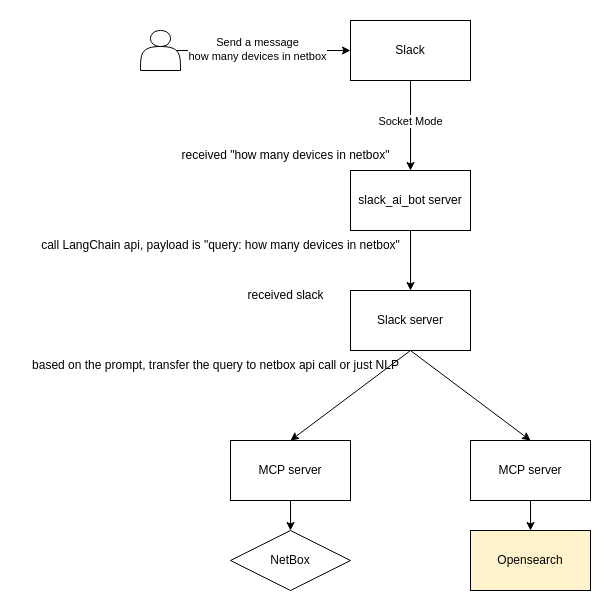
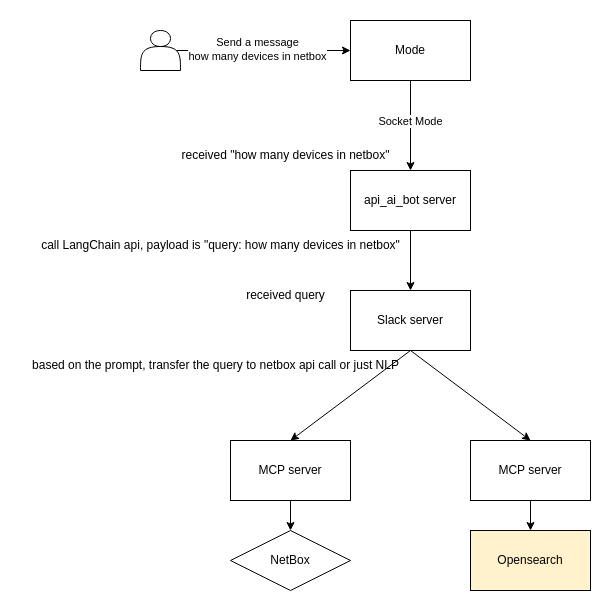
  <mxCell id="0" />
  <mxCell id="1" parent="0" />
  <mxCell id="2" style="edgeStyle=none;html=1;exitX=0.5;exitY=1;exitDx=0;exitDy=0;entryX=0.5;entryY=0;entryDx=0;entryDy=0;" edge="1" parent="1" source="3" target="12"><mxGeometry relative="1" as="geometry"><mxPoint x="410" y="310" as="targetPoint" /></mxGeometry></mxCell>
- <mxCell id="3" value="slack_ai_bot server" style="whiteSpace=wrap;html=1;" vertex="1" parent="1"><mxGeometry x="350" y="170" width="120" height="60" as="geometry" /></mxCell>
+ <mxCell id="3" value="api_ai_bot server" style="whiteSpace=wrap;html=1;" vertex="1" parent="1"><mxGeometry x="350" y="170" width="120" height="60" as="geometry" /></mxCell>
  <mxCell id="4" style="edgeStyle=none;html=1;exitX=0.9;exitY=0.5;exitDx=0;exitDy=0;exitPerimeter=0;entryX=0;entryY=0.5;entryDx=0;entryDy=0;" edge="1" parent="1" source="6" target="9"><mxGeometry relative="1" as="geometry" /></mxCell>
  <mxCell id="5" value="Send a message&lt;div&gt;how many devices in netbox&lt;/div&gt;" style="edgeLabel;html=1;align=center;verticalAlign=middle;resizable=0;points=[];" vertex="1" connectable="0" parent="4"><mxGeometry x="-0.08" y="2" relative="1" as="geometry"><mxPoint as="offset" /></mxGeometry></mxCell>
  <mxCell id="6" value="" style="shape=actor;whiteSpace=wrap;html=1;" vertex="1" parent="1"><mxGeometry x="140" y="30" width="40" height="40" as="geometry" /></mxCell>
  <mxCell id="7" style="edgeStyle=none;html=1;exitX=0.5;exitY=1;exitDx=0;exitDy=0;entryX=0.5;entryY=0;entryDx=0;entryDy=0;" edge="1" parent="1" source="9" target="3"><mxGeometry relative="1" as="geometry" /></mxCell>
  <mxCell id="8" value="Socket Mode" style="edgeLabel;html=1;align=center;verticalAlign=middle;resizable=0;points=[];" vertex="1" connectable="0" parent="7"><mxGeometry x="-0.113" y="-1" relative="1" as="geometry"><mxPoint as="offset" /></mxGeometry></mxCell>
- <mxCell id="9" value="Slack" style="whiteSpace=wrap;html=1;" vertex="1" parent="1"><mxGeometry x="350" y="20" width="120" height="60" as="geometry" /></mxCell>
+ <mxCell id="9" value="Mode" style="whiteSpace=wrap;html=1;" vertex="1" parent="1"><mxGeometry x="350" y="20" width="120" height="60" as="geometry" /></mxCell>
  <mxCell id="10" style="edgeStyle=none;html=1;exitX=0.5;exitY=1;exitDx=0;exitDy=0;entryX=0.5;entryY=0;entryDx=0;entryDy=0;" edge="1" parent="1" source="12" target="14"><mxGeometry relative="1" as="geometry" /></mxCell>
  <mxCell id="11" style="edgeStyle=none;html=1;exitX=0.5;exitY=1;exitDx=0;exitDy=0;entryX=0.5;entryY=0;entryDx=0;entryDy=0;" edge="1" parent="1" source="12" target="16"><mxGeometry relative="1" as="geometry" /></mxCell>
  <mxCell id="12" value="Slack server" style="whiteSpace=wrap;html=1;" vertex="1" parent="1"><mxGeometry x="350" y="290" width="120" height="60" as="geometry" /></mxCell>
  <mxCell id="13" style="edgeStyle=none;html=1;exitX=0.5;exitY=1;exitDx=0;exitDy=0;entryX=0.5;entryY=0;entryDx=0;entryDy=0;" edge="1" parent="1" source="14" target="17"><mxGeometry relative="1" as="geometry" /></mxCell>
  <mxCell id="14" value="MCP server" style="whiteSpace=wrap;html=1;" vertex="1" parent="1"><mxGeometry x="230" y="440" width="120" height="60" as="geometry" /></mxCell>
  <mxCell id="15" style="edgeStyle=none;html=1;exitX=0.5;exitY=1;exitDx=0;exitDy=0;entryX=0.5;entryY=0;entryDx=0;entryDy=0;" edge="1" parent="1" source="16" target="18"><mxGeometry relative="1" as="geometry" /></mxCell>
  <mxCell id="16" value="MCP server" style="whiteSpace=wrap;html=1;" vertex="1" parent="1"><mxGeometry x="470" y="440" width="120" height="60" as="geometry" /></mxCell>
  <mxCell id="17" value="NetBox" style="rhombus;whiteSpace=wrap;html=1;" vertex="1" parent="1"><mxGeometry x="230" y="530" width="120" height="60" as="geometry" /></mxCell>
  <mxCell id="18" value="Opensearch" style="whiteSpace=wrap;html=1;fillColor=#fff2cc;" vertex="1" parent="1"><mxGeometry x="470" y="530" width="120" height="60" as="geometry" /></mxCell>
  <mxCell id="19" value="received &quot;how many devices in netbox&quot;" style="text;html=1;align=center;verticalAlign=middle;resizable=0;points=[];autosize=1;strokeColor=none;fillColor=none;" vertex="1" parent="1"><mxGeometry x="170" y="140" width="230" height="30" as="geometry" /></mxCell>
  <mxCell id="20" value="call LangChain api, payload is &quot;query: how many devices in netbox&quot;" style="text;html=1;align=center;verticalAlign=middle;resizable=0;points=[];autosize=1;strokeColor=none;fillColor=none;" vertex="1" parent="1"><mxGeometry x="30" y="230" width="380" height="30" as="geometry" /></mxCell>
- <mxCell id="21" value="received slack" style="text;html=1;align=center;verticalAlign=middle;resizable=0;points=[];autosize=1;strokeColor=none;fillColor=none;" vertex="1" parent="1"><mxGeometry x="235" y="280" width="100" height="30" as="geometry" /></mxCell>
+ <mxCell id="21" value="received query" style="text;html=1;align=center;verticalAlign=middle;resizable=0;points=[];autosize=1;strokeColor=none;fillColor=none;" vertex="1" parent="1"><mxGeometry x="235" y="280" width="100" height="30" as="geometry" /></mxCell>
  <mxCell id="22" value="based on the prompt, transfer the query to netbox api call or just NLP" style="text;html=1;align=center;verticalAlign=middle;resizable=0;points=[];autosize=1;strokeColor=none;fillColor=none;" vertex="1" parent="1"><mxGeometry x="20" y="350" width="390" height="30" as="geometry" /></mxCell>
